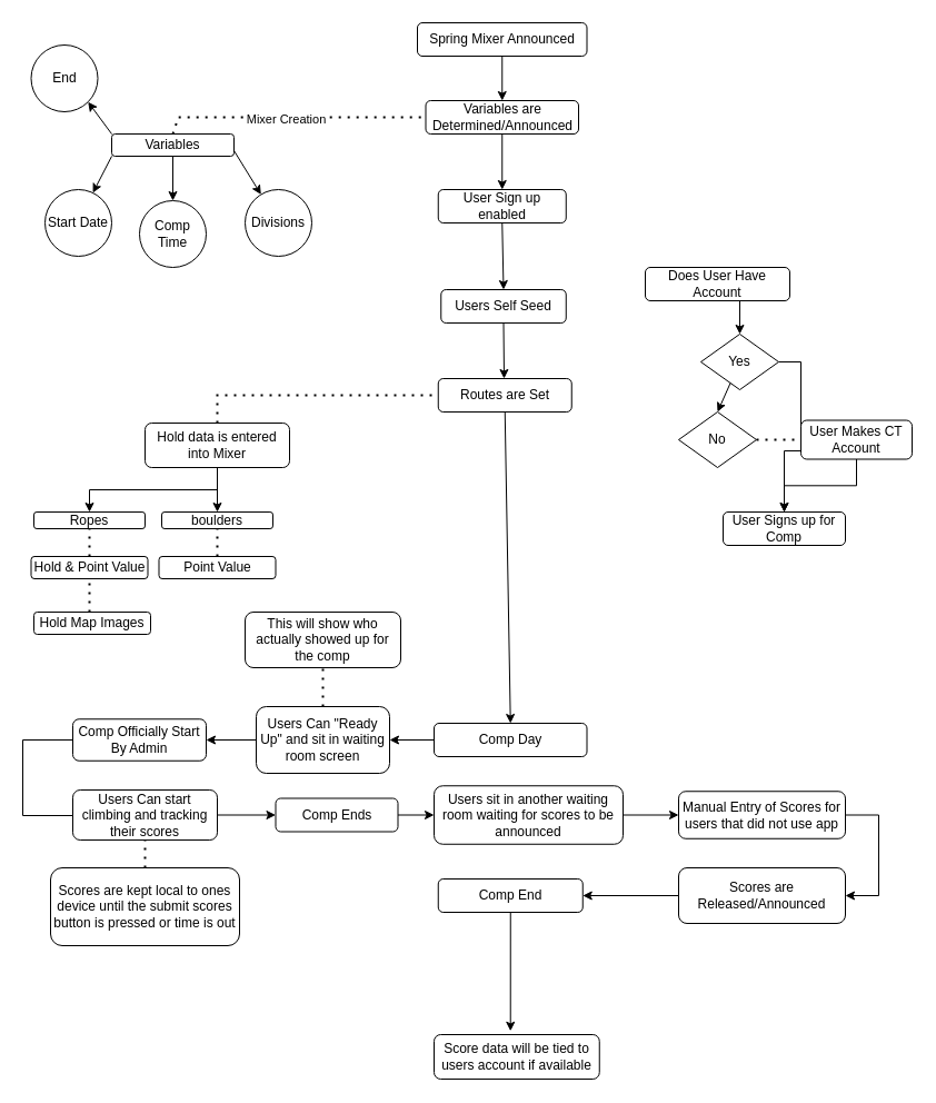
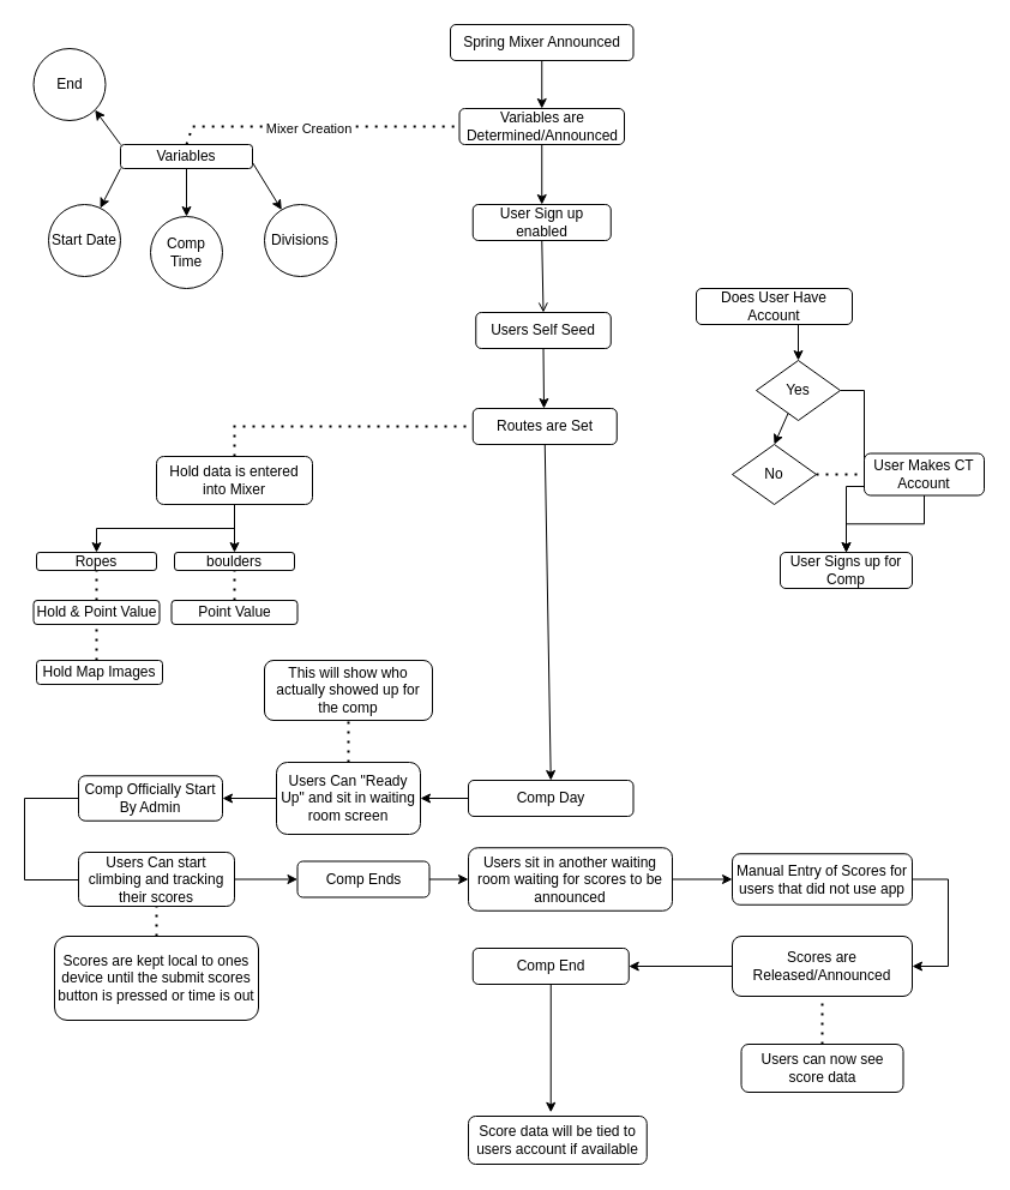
  <mxCell id="0" />
  <mxCell id="1" parent="0" />
  <mxCell id="2" style="edgeStyle=orthogonalEdgeStyle;rounded=0;orthogonalLoop=1;jettySize=auto;html=1;exitX=0.5;exitY=1;exitDx=0;exitDy=0;entryX=0.5;entryY=0;entryDx=0;entryDy=0;" edge="1" parent="1" source="3" target="4"><mxGeometry relative="1" as="geometry" /></mxCell>
  <mxCell id="3" value="Spring Mixer Announced" style="rounded=1;whiteSpace=wrap;html=1;" vertex="1" parent="1"><mxGeometry x="375" y="20" width="152.5" height="30" as="geometry" /></mxCell>
  <mxCell id="4" value="Variables are Determined/Announced" style="rounded=1;whiteSpace=wrap;html=1;" vertex="1" parent="1"><mxGeometry x="382.5" y="90" width="137.5" height="30" as="geometry" /></mxCell>
  <mxCell id="5" value="" style="endArrow=none;dashed=1;html=1;dashPattern=1 3;strokeWidth=2;rounded=0;entryX=0;entryY=0.5;entryDx=0;entryDy=0;exitX=0.5;exitY=0;exitDx=0;exitDy=0;" edge="1" parent="1" source="8" target="4"><mxGeometry width="50" height="50" relative="1" as="geometry"><mxPoint x="160" y="160" as="sourcePoint" /><mxPoint x="430" y="330" as="targetPoint" /><Array as="points"><mxPoint x="160" y="105" /></Array></mxGeometry></mxCell>
  <mxCell id="6" value="Mixer Creation" style="edgeLabel;html=1;align=center;verticalAlign=middle;resizable=0;points=[];" vertex="1" connectable="0" parent="5"><mxGeometry x="-0.06" y="-1" relative="1" as="geometry"><mxPoint as="offset" /></mxGeometry></mxCell>
  <mxCell id="7" value="" style="edgeStyle=orthogonalEdgeStyle;rounded=0;orthogonalLoop=1;jettySize=auto;html=1;" edge="1" parent="1" source="8" target="11"><mxGeometry relative="1" as="geometry" /></mxCell>
  <mxCell id="8" value="Variables" style="rounded=1;whiteSpace=wrap;html=1;" vertex="1" parent="1"><mxGeometry x="100" y="120" width="110" height="20" as="geometry" /></mxCell>
  <mxCell id="9" value="Start Date" style="ellipse;whiteSpace=wrap;html=1;aspect=fixed;" vertex="1" parent="1"><mxGeometry x="40" y="170" width="60" height="60" as="geometry" /></mxCell>
  <mxCell id="10" value="" style="endArrow=classic;html=1;rounded=0;exitX=0;exitY=1;exitDx=0;exitDy=0;" edge="1" parent="1" source="8" target="9"><mxGeometry width="50" height="50" relative="1" as="geometry"><mxPoint x="380" y="380" as="sourcePoint" /><mxPoint x="430" y="330" as="targetPoint" /></mxGeometry></mxCell>
  <mxCell id="11" value="Comp Time" style="ellipse;whiteSpace=wrap;html=1;aspect=fixed;" vertex="1" parent="1"><mxGeometry x="125" y="180" width="60" height="60" as="geometry" /></mxCell>
  <mxCell id="12" value="Divisions" style="ellipse;whiteSpace=wrap;html=1;aspect=fixed;" vertex="1" parent="1"><mxGeometry x="220" y="170" width="60" height="60" as="geometry" /></mxCell>
  <mxCell id="13" value="" style="endArrow=classic;html=1;rounded=0;exitX=1;exitY=0.75;exitDx=0;exitDy=0;" edge="1" parent="1" source="8" target="12"><mxGeometry width="50" height="50" relative="1" as="geometry"><mxPoint x="110" y="190" as="sourcePoint" /><mxPoint x="93" y="223" as="targetPoint" /></mxGeometry></mxCell>
  <mxCell id="14" value="" style="endArrow=classic;html=1;rounded=0;exitX=0.5;exitY=1;exitDx=0;exitDy=0;entryX=0.5;entryY=0;entryDx=0;entryDy=0;" edge="1" parent="1" source="4" target="15"><mxGeometry width="50" height="50" relative="1" as="geometry"><mxPoint x="380" y="390" as="sourcePoint" /><mxPoint x="445" y="170" as="targetPoint" /></mxGeometry></mxCell>
  <mxCell id="15" value="User Sign up enabled" style="rounded=1;whiteSpace=wrap;html=1;" vertex="1" parent="1"><mxGeometry x="393.75" y="170" width="115" height="30" as="geometry" /></mxCell>
  <mxCell id="16" style="edgeStyle=orthogonalEdgeStyle;rounded=0;orthogonalLoop=1;jettySize=auto;html=1;exitX=0.5;exitY=1;exitDx=0;exitDy=0;entryX=0.5;entryY=0;entryDx=0;entryDy=0;" edge="1" parent="1" source="17" target="19"><mxGeometry relative="1" as="geometry" /></mxCell>
  <mxCell id="17" value="Does User Have Account" style="rounded=1;whiteSpace=wrap;html=1;" vertex="1" parent="1"><mxGeometry x="580" y="240" width="130" height="30" as="geometry" /></mxCell>
  <mxCell id="18" style="edgeStyle=orthogonalEdgeStyle;rounded=0;orthogonalLoop=1;jettySize=auto;html=1;exitX=1;exitY=0.5;exitDx=0;exitDy=0;" edge="1" parent="1" source="19" target="25"><mxGeometry relative="1" as="geometry" /></mxCell>
  <mxCell id="19" value="Yes" style="rhombus;whiteSpace=wrap;html=1;" vertex="1" parent="1"><mxGeometry x="630" y="300" width="70" height="50" as="geometry" /></mxCell>
  <mxCell id="20" value="No" style="rhombus;whiteSpace=wrap;html=1;" vertex="1" parent="1"><mxGeometry x="610" y="370" width="70" height="50" as="geometry" /></mxCell>
  <mxCell id="21" value="" style="endArrow=classic;html=1;rounded=0;entryX=0.5;entryY=0;entryDx=0;entryDy=0;" edge="1" parent="1" source="19" target="20"><mxGeometry width="50" height="50" relative="1" as="geometry"><mxPoint x="380" y="290" as="sourcePoint" /><mxPoint x="430" y="240" as="targetPoint" /></mxGeometry></mxCell>
  <mxCell id="22" style="edgeStyle=orthogonalEdgeStyle;rounded=0;orthogonalLoop=1;jettySize=auto;html=1;exitX=0.5;exitY=1;exitDx=0;exitDy=0;entryX=0.5;entryY=0;entryDx=0;entryDy=0;" edge="1" parent="1" source="23" target="25"><mxGeometry relative="1" as="geometry" /></mxCell>
  <mxCell id="23" value="User Makes CT Account" style="rounded=1;whiteSpace=wrap;html=1;" vertex="1" parent="1"><mxGeometry x="720" y="377.5" width="100" height="35" as="geometry" /></mxCell>
  <mxCell id="24" value="" style="endArrow=none;dashed=1;html=1;dashPattern=1 3;strokeWidth=2;rounded=0;entryX=0;entryY=0.5;entryDx=0;entryDy=0;exitX=1;exitY=0.5;exitDx=0;exitDy=0;" edge="1" parent="1" source="20" target="23"><mxGeometry width="50" height="50" relative="1" as="geometry"><mxPoint x="380" y="290" as="sourcePoint" /><mxPoint x="430" y="240" as="targetPoint" /></mxGeometry></mxCell>
  <mxCell id="25" value="User Signs up for Comp" style="rounded=1;whiteSpace=wrap;html=1;" vertex="1" parent="1"><mxGeometry x="650" y="460" width="110" height="30" as="geometry" /></mxCell>
- <mxCell id="26" value="" style="endArrow=classic;html=1;rounded=0;exitX=0.5;exitY=1;exitDx=0;exitDy=0;entryX=0.5;entryY=0;entryDx=0;entryDy=0;" edge="1" parent="1" source="15" target="27"><mxGeometry width="50" height="50" relative="1" as="geometry"><mxPoint x="380" y="290" as="sourcePoint" /><mxPoint x="440" y="250" as="targetPoint" /></mxGeometry></mxCell>
+ <mxCell id="26" value="" style="endArrow=open;html=1;rounded=0;exitX=0.5;exitY=1;exitDx=0;exitDy=0;entryX=0.5;entryY=0;entryDx=0;entryDy=0;" edge="1" parent="1" source="15" target="27"><mxGeometry width="50" height="50" relative="1" as="geometry"><mxPoint x="380" y="290" as="sourcePoint" /><mxPoint x="440" y="250" as="targetPoint" /></mxGeometry></mxCell>
  <mxCell id="27" value="Users Self Seed" style="rounded=1;whiteSpace=wrap;html=1;" vertex="1" parent="1"><mxGeometry x="396.25" y="260" width="112.5" height="30" as="geometry" /></mxCell>
  <mxCell id="28" value="" style="endArrow=classic;html=1;rounded=0;exitX=0.5;exitY=1;exitDx=0;exitDy=0;" edge="1" parent="1" source="27"><mxGeometry width="50" height="50" relative="1" as="geometry"><mxPoint x="380" y="290" as="sourcePoint" /><mxPoint x="453" y="340" as="targetPoint" /></mxGeometry></mxCell>
  <mxCell id="29" value="Routes are Set" style="rounded=1;whiteSpace=wrap;html=1;" vertex="1" parent="1"><mxGeometry x="393.75" y="340" width="120" height="30" as="geometry" /></mxCell>
  <mxCell id="30" value="" style="endArrow=none;dashed=1;html=1;dashPattern=1 3;strokeWidth=2;rounded=0;entryX=0;entryY=0.5;entryDx=0;entryDy=0;exitX=0.5;exitY=0;exitDx=0;exitDy=0;" edge="1" parent="1" source="31" target="29"><mxGeometry width="50" height="50" relative="1" as="geometry"><mxPoint x="220" y="410" as="sourcePoint" /><mxPoint x="430" y="340" as="targetPoint" /><Array as="points"><mxPoint x="195" y="355" /></Array></mxGeometry></mxCell>
  <mxCell id="31" value="Hold data is entered into Mixer" style="rounded=1;whiteSpace=wrap;html=1;" vertex="1" parent="1"><mxGeometry x="130" y="380" width="130" height="40" as="geometry" /></mxCell>
  <mxCell id="32" value="Ropes" style="rounded=1;whiteSpace=wrap;html=1;arcSize=17;" vertex="1" parent="1"><mxGeometry x="30" y="460" width="100" height="15" as="geometry" /></mxCell>
  <mxCell id="33" value="boulders" style="rounded=1;whiteSpace=wrap;html=1;arcSize=17;" vertex="1" parent="1"><mxGeometry x="145" y="460" width="100" height="15" as="geometry" /></mxCell>
  <mxCell id="34" value="" style="endArrow=classic;html=1;rounded=0;exitX=0.5;exitY=1;exitDx=0;exitDy=0;entryX=0.5;entryY=0;entryDx=0;entryDy=0;" edge="1" parent="1" source="31" target="32"><mxGeometry width="50" height="50" relative="1" as="geometry"><mxPoint x="380" y="290" as="sourcePoint" /><mxPoint x="430" y="240" as="targetPoint" /><Array as="points"><mxPoint x="195" y="440" /><mxPoint x="80" y="440" /></Array></mxGeometry></mxCell>
  <mxCell id="35" value="" style="endArrow=classic;html=1;rounded=0;exitX=0.5;exitY=1;exitDx=0;exitDy=0;entryX=0.5;entryY=0;entryDx=0;entryDy=0;" edge="1" parent="1" source="31" target="33"><mxGeometry width="50" height="50" relative="1" as="geometry"><mxPoint x="380" y="290" as="sourcePoint" /><mxPoint x="430" y="240" as="targetPoint" /></mxGeometry></mxCell>
  <mxCell id="36" value="Hold &amp;amp; Point Value" style="rounded=1;whiteSpace=wrap;html=1;" vertex="1" parent="1"><mxGeometry x="27.5" y="500" width="105" height="20" as="geometry" /></mxCell>
  <mxCell id="37" value="" style="endArrow=none;dashed=1;html=1;dashPattern=1 3;strokeWidth=2;rounded=0;entryX=0.5;entryY=1;entryDx=0;entryDy=0;exitX=0.5;exitY=0;exitDx=0;exitDy=0;" edge="1" parent="1" source="36" target="32"><mxGeometry width="50" height="50" relative="1" as="geometry"><mxPoint x="380" y="390" as="sourcePoint" /><mxPoint x="430" y="340" as="targetPoint" /></mxGeometry></mxCell>
  <mxCell id="38" value="Point Value" style="rounded=1;whiteSpace=wrap;html=1;" vertex="1" parent="1"><mxGeometry x="142.5" y="500" width="105" height="20" as="geometry" /></mxCell>
  <mxCell id="39" value="" style="endArrow=none;dashed=1;html=1;dashPattern=1 3;strokeWidth=2;rounded=0;entryX=0.5;entryY=1;entryDx=0;entryDy=0;exitX=0.5;exitY=0;exitDx=0;exitDy=0;" edge="1" parent="1" source="38" target="33"><mxGeometry width="50" height="50" relative="1" as="geometry"><mxPoint x="380" y="390" as="sourcePoint" /><mxPoint x="430" y="340" as="targetPoint" /></mxGeometry></mxCell>
  <mxCell id="40" value="" style="endArrow=none;dashed=1;html=1;dashPattern=1 3;strokeWidth=2;rounded=0;entryX=0.5;entryY=1;entryDx=0;entryDy=0;" edge="1" parent="1" target="36"><mxGeometry width="50" height="50" relative="1" as="geometry"><mxPoint x="80" y="550" as="sourcePoint" /><mxPoint x="430" y="340" as="targetPoint" /></mxGeometry></mxCell>
  <mxCell id="41" style="edgeStyle=orthogonalEdgeStyle;rounded=0;orthogonalLoop=1;jettySize=auto;html=1;exitX=0;exitY=0.5;exitDx=0;exitDy=0;entryX=1;entryY=0.5;entryDx=0;entryDy=0;" edge="1" parent="1" source="42" target="50"><mxGeometry relative="1" as="geometry" /></mxCell>
  <mxCell id="42" value="Comp Day" style="rounded=1;whiteSpace=wrap;html=1;" vertex="1" parent="1"><mxGeometry x="390" y="650" width="137.5" height="30" as="geometry" /></mxCell>
  <mxCell id="43" value="Hold Map Images" style="rounded=1;whiteSpace=wrap;html=1;" vertex="1" parent="1"><mxGeometry x="30" y="550" width="105" height="20" as="geometry" /></mxCell>
  <mxCell id="44" value="End" style="ellipse;whiteSpace=wrap;html=1;aspect=fixed;" vertex="1" parent="1"><mxGeometry x="27.5" y="40" width="60" height="60" as="geometry" /></mxCell>
  <mxCell id="45" value="" style="endArrow=classic;html=1;rounded=0;entryX=1;entryY=1;entryDx=0;entryDy=0;exitX=0;exitY=0;exitDx=0;exitDy=0;" edge="1" parent="1" source="8" target="44"><mxGeometry width="50" height="50" relative="1" as="geometry"><mxPoint x="380" y="490" as="sourcePoint" /><mxPoint x="430" y="440" as="targetPoint" /></mxGeometry></mxCell>
  <mxCell id="46" value="" style="endArrow=classic;html=1;rounded=0;entryX=0.5;entryY=0;entryDx=0;entryDy=0;exitX=0.5;exitY=1;exitDx=0;exitDy=0;" edge="1" parent="1" source="29" target="42"><mxGeometry width="50" height="50" relative="1" as="geometry"><mxPoint x="380" y="490" as="sourcePoint" /><mxPoint x="430" y="440" as="targetPoint" /></mxGeometry></mxCell>
  <mxCell id="47" style="edgeStyle=orthogonalEdgeStyle;rounded=0;orthogonalLoop=1;jettySize=auto;html=1;exitX=0;exitY=0.5;exitDx=0;exitDy=0;entryX=0;entryY=0.5;entryDx=0;entryDy=0;" edge="1" parent="1" source="48" target="52"><mxGeometry relative="1" as="geometry"><Array as="points"><mxPoint x="20" y="665" /><mxPoint x="20" y="733" /><mxPoint x="80" y="733" /></Array></mxGeometry></mxCell>
  <mxCell id="48" value="Comp Officially Start By Admin" style="rounded=1;whiteSpace=wrap;html=1;" vertex="1" parent="1"><mxGeometry x="65" y="646.25" width="120" height="37.5" as="geometry" /></mxCell>
  <mxCell id="49" style="edgeStyle=orthogonalEdgeStyle;rounded=0;orthogonalLoop=1;jettySize=auto;html=1;exitX=0;exitY=0.5;exitDx=0;exitDy=0;entryX=1;entryY=0.5;entryDx=0;entryDy=0;" edge="1" parent="1" source="50" target="48"><mxGeometry relative="1" as="geometry" /></mxCell>
  <mxCell id="50" value="Users Can &quot;Ready Up&quot; and sit in waiting room screen" style="rounded=1;whiteSpace=wrap;html=1;" vertex="1" parent="1"><mxGeometry x="230" y="635" width="120" height="60" as="geometry" /></mxCell>
  <mxCell id="51" style="edgeStyle=orthogonalEdgeStyle;rounded=0;orthogonalLoop=1;jettySize=auto;html=1;exitX=1;exitY=0.5;exitDx=0;exitDy=0;entryX=0;entryY=0.5;entryDx=0;entryDy=0;" edge="1" parent="1" source="52" target="56"><mxGeometry relative="1" as="geometry" /></mxCell>
  <mxCell id="52" value="Users Can start climbing and tracking their scores" style="rounded=1;whiteSpace=wrap;html=1;" vertex="1" parent="1"><mxGeometry x="65" y="710" width="130" height="45" as="geometry" /></mxCell>
  <mxCell id="53" value="Scores are kept local to ones device until the submit scores button is pressed or time is out" style="rounded=1;whiteSpace=wrap;html=1;" vertex="1" parent="1"><mxGeometry x="45" y="780" width="170" height="70" as="geometry" /></mxCell>
  <mxCell id="54" value="" style="endArrow=none;dashed=1;html=1;dashPattern=1 3;strokeWidth=2;rounded=0;entryX=0.5;entryY=1;entryDx=0;entryDy=0;exitX=0.5;exitY=0;exitDx=0;exitDy=0;" edge="1" parent="1" source="53" target="52"><mxGeometry width="50" height="50" relative="1" as="geometry"><mxPoint x="380" y="590" as="sourcePoint" /><mxPoint x="430" y="540" as="targetPoint" /></mxGeometry></mxCell>
  <mxCell id="55" style="edgeStyle=orthogonalEdgeStyle;rounded=0;orthogonalLoop=1;jettySize=auto;html=1;exitX=1;exitY=0.5;exitDx=0;exitDy=0;entryX=0;entryY=0.5;entryDx=0;entryDy=0;" edge="1" parent="1" source="56" target="58"><mxGeometry relative="1" as="geometry" /></mxCell>
  <mxCell id="56" value="Comp Ends" style="rounded=1;whiteSpace=wrap;html=1;" vertex="1" parent="1"><mxGeometry x="247.5" y="717.5" width="110" height="30" as="geometry" /></mxCell>
  <mxCell id="57" style="edgeStyle=orthogonalEdgeStyle;rounded=0;orthogonalLoop=1;jettySize=auto;html=1;exitX=1;exitY=0.5;exitDx=0;exitDy=0;entryX=0;entryY=0.5;entryDx=0;entryDy=0;" edge="1" parent="1" source="58" target="60"><mxGeometry relative="1" as="geometry" /></mxCell>
  <mxCell id="58" value="Users sit in another waiting room waiting for scores to be announced" style="rounded=1;whiteSpace=wrap;html=1;" vertex="1" parent="1"><mxGeometry x="390" y="706.25" width="170" height="52.5" as="geometry" /></mxCell>
  <mxCell id="59" style="edgeStyle=orthogonalEdgeStyle;rounded=0;orthogonalLoop=1;jettySize=auto;html=1;exitX=1;exitY=0.5;exitDx=0;exitDy=0;entryX=1;entryY=0.5;entryDx=0;entryDy=0;" edge="1" parent="1" source="60" target="62"><mxGeometry relative="1" as="geometry"><Array as="points"><mxPoint x="790" y="733" /><mxPoint x="790" y="805" /></Array></mxGeometry></mxCell>
  <mxCell id="60" value="Manual Entry of Scores for users that did not use app" style="rounded=1;whiteSpace=wrap;html=1;" vertex="1" parent="1"><mxGeometry x="610" y="711.25" width="150" height="42.5" as="geometry" /></mxCell>
  <mxCell id="61" style="edgeStyle=orthogonalEdgeStyle;rounded=0;orthogonalLoop=1;jettySize=auto;html=1;exitX=0;exitY=0.5;exitDx=0;exitDy=0;entryX=1;entryY=0.5;entryDx=0;entryDy=0;" edge="1" parent="1" source="62" target="65"><mxGeometry relative="1" as="geometry" /></mxCell>
  <mxCell id="62" value="Scores are Released/Announced" style="rounded=1;whiteSpace=wrap;html=1;" vertex="1" parent="1"><mxGeometry x="610" y="780" width="150" height="50" as="geometry" /></mxCell>
+ <mxCell id="63" value="Users can now see score data" style="rounded=1;whiteSpace=wrap;html=1;" vertex="1" parent="1"><mxGeometry x="617.5" y="870" width="135" height="40" as="geometry" /></mxCell>
+ <mxCell id="64" value="" style="endArrow=none;dashed=1;html=1;dashPattern=1 3;strokeWidth=2;rounded=0;entryX=0.5;entryY=1;entryDx=0;entryDy=0;exitX=0.5;exitY=0;exitDx=0;exitDy=0;" edge="1" parent="1" source="63" target="62"><mxGeometry width="50" height="50" relative="1" as="geometry"><mxPoint x="380" y="790" as="sourcePoint" /><mxPoint x="430" y="740" as="targetPoint" /></mxGeometry></mxCell>
  <mxCell id="65" value="Comp End" style="rounded=1;whiteSpace=wrap;html=1;" vertex="1" parent="1"><mxGeometry x="393.75" y="790" width="130" height="30" as="geometry" /></mxCell>
  <mxCell id="66" value="This will show who actually showed up for the comp" style="rounded=1;whiteSpace=wrap;html=1;" vertex="1" parent="1"><mxGeometry x="220" y="550" width="140" height="50" as="geometry" /></mxCell>
  <mxCell id="67" value="" style="endArrow=none;dashed=1;html=1;dashPattern=1 3;strokeWidth=2;rounded=0;entryX=0.5;entryY=1;entryDx=0;entryDy=0;exitX=0.5;exitY=0;exitDx=0;exitDy=0;" edge="1" parent="1" source="50" target="66"><mxGeometry width="50" height="50" relative="1" as="geometry"><mxPoint x="380" y="690" as="sourcePoint" /><mxPoint x="430" y="640" as="targetPoint" /></mxGeometry></mxCell>
  <mxCell id="68" value="Score data will be tied to users account if available" style="rounded=1;whiteSpace=wrap;html=1;" vertex="1" parent="1"><mxGeometry x="390" y="930" width="148.75" height="40" as="geometry" /></mxCell>
  <mxCell id="69" value="" style="endArrow=classic;html=1;rounded=0;exitX=0.5;exitY=1;exitDx=0;exitDy=0;entryX=0.462;entryY=-0.08;entryDx=0;entryDy=0;entryPerimeter=0;" edge="1" parent="1" source="65" target="68"><mxGeometry width="50" height="50" relative="1" as="geometry"><mxPoint x="380" y="890" as="sourcePoint" /><mxPoint x="430" y="840" as="targetPoint" /></mxGeometry></mxCell>
